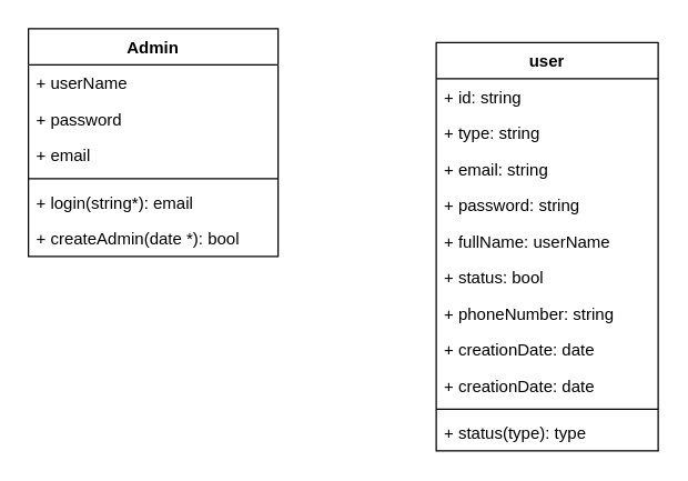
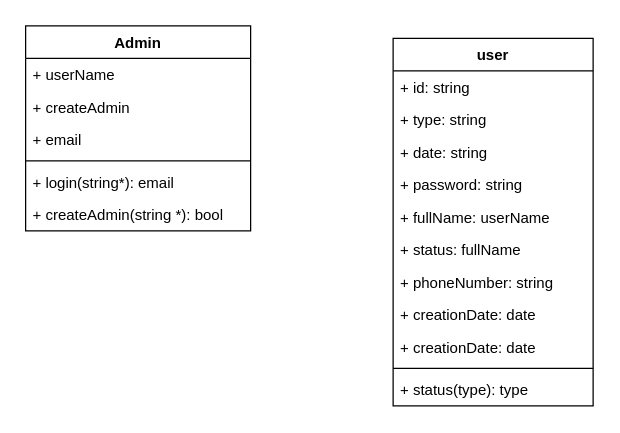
  <mxCell id="0" />
  <mxCell id="1" parent="0" />
  <mxCell id="2" value="Admin" style="swimlane;fontStyle=1;align=center;verticalAlign=top;childLayout=stackLayout;horizontal=1;startSize=26;horizontalStack=0;resizeParent=1;resizeParentMax=0;resizeLast=0;collapsible=1;marginBottom=0;" vertex="1" parent="1"><mxGeometry x="20" y="20" width="180" height="164" as="geometry" /></mxCell>
  <mxCell id="3" value="+ userName&#10;" style="text;strokeColor=none;fillColor=none;align=left;verticalAlign=top;spacingLeft=4;spacingRight=4;overflow=hidden;rotatable=0;points=[[0,0.5],[1,0.5]];portConstraint=eastwest;" vertex="1" parent="2"><mxGeometry y="26" width="180" height="26" as="geometry" /></mxCell>
- <mxCell id="4" value="+ password" style="text;strokeColor=none;fillColor=none;align=left;verticalAlign=top;spacingLeft=4;spacingRight=4;overflow=hidden;rotatable=0;points=[[0,0.5],[1,0.5]];portConstraint=eastwest;" vertex="1" parent="2"><mxGeometry y="52" width="180" height="26" as="geometry" /></mxCell>
+ <mxCell id="4" value="+ createAdmin" style="text;strokeColor=none;fillColor=none;align=left;verticalAlign=top;spacingLeft=4;spacingRight=4;overflow=hidden;rotatable=0;points=[[0,0.5],[1,0.5]];portConstraint=eastwest;" vertex="1" parent="2"><mxGeometry y="52" width="180" height="26" as="geometry" /></mxCell>
  <mxCell id="5" value="+ email" style="text;strokeColor=none;fillColor=none;align=left;verticalAlign=top;spacingLeft=4;spacingRight=4;overflow=hidden;rotatable=0;points=[[0,0.5],[1,0.5]];portConstraint=eastwest;" vertex="1" parent="2"><mxGeometry y="78" width="180" height="26" as="geometry" /></mxCell>
  <mxCell id="6" value="" style="line;strokeWidth=1;fillColor=none;align=left;verticalAlign=middle;spacingTop=-1;spacingLeft=3;spacingRight=3;rotatable=0;labelPosition=right;points=[];portConstraint=eastwest;" vertex="1" parent="2"><mxGeometry y="104" width="180" height="8" as="geometry" /></mxCell>
  <mxCell id="7" value="+ login(string*): email&#10;" style="text;strokeColor=none;fillColor=none;align=left;verticalAlign=top;spacingLeft=4;spacingRight=4;overflow=hidden;rotatable=0;points=[[0,0.5],[1,0.5]];portConstraint=eastwest;" vertex="1" parent="2"><mxGeometry y="112" width="180" height="26" as="geometry" /></mxCell>
- <mxCell id="8" value="+ createAdmin(date *): bool&#10;" style="text;strokeColor=none;fillColor=none;align=left;verticalAlign=top;spacingLeft=4;spacingRight=4;overflow=hidden;rotatable=0;points=[[0,0.5],[1,0.5]];portConstraint=eastwest;" vertex="1" parent="2"><mxGeometry y="138" width="180" height="26" as="geometry" /></mxCell>
+ <mxCell id="8" value="+ createAdmin(string *): bool&#10;" style="text;strokeColor=none;fillColor=none;align=left;verticalAlign=top;spacingLeft=4;spacingRight=4;overflow=hidden;rotatable=0;points=[[0,0.5],[1,0.5]];portConstraint=eastwest;" vertex="1" parent="2"><mxGeometry y="138" width="180" height="26" as="geometry" /></mxCell>
  <mxCell id="9" value="user" style="swimlane;fontStyle=1;align=center;verticalAlign=top;childLayout=stackLayout;horizontal=1;startSize=26;horizontalStack=0;resizeParent=1;resizeParentMax=0;resizeLast=0;collapsible=1;marginBottom=0;" vertex="1" parent="1"><mxGeometry x="314" y="30" width="160" height="294" as="geometry" /></mxCell>
  <mxCell id="10" value="+ id: string" style="text;strokeColor=none;fillColor=none;align=left;verticalAlign=top;spacingLeft=4;spacingRight=4;overflow=hidden;rotatable=0;points=[[0,0.5],[1,0.5]];portConstraint=eastwest;" vertex="1" parent="9"><mxGeometry y="26" width="160" height="26" as="geometry" /></mxCell>
  <mxCell id="11" value="+ type: string" style="text;strokeColor=none;fillColor=none;align=left;verticalAlign=top;spacingLeft=4;spacingRight=4;overflow=hidden;rotatable=0;points=[[0,0.5],[1,0.5]];portConstraint=eastwest;" vertex="1" parent="9"><mxGeometry y="52" width="160" height="26" as="geometry" /></mxCell>
- <mxCell id="12" value="+ email: string" style="text;strokeColor=none;fillColor=none;align=left;verticalAlign=top;spacingLeft=4;spacingRight=4;overflow=hidden;rotatable=0;points=[[0,0.5],[1,0.5]];portConstraint=eastwest;" vertex="1" parent="9"><mxGeometry y="78" width="160" height="26" as="geometry" /></mxCell>
+ <mxCell id="12" value="+ date: string" style="text;strokeColor=none;fillColor=none;align=left;verticalAlign=top;spacingLeft=4;spacingRight=4;overflow=hidden;rotatable=0;points=[[0,0.5],[1,0.5]];portConstraint=eastwest;" vertex="1" parent="9"><mxGeometry y="78" width="160" height="26" as="geometry" /></mxCell>
  <mxCell id="13" value="+ password: string" style="text;strokeColor=none;fillColor=none;align=left;verticalAlign=top;spacingLeft=4;spacingRight=4;overflow=hidden;rotatable=0;points=[[0,0.5],[1,0.5]];portConstraint=eastwest;" vertex="1" parent="9"><mxGeometry y="104" width="160" height="26" as="geometry" /></mxCell>
  <mxCell id="14" value="+ fullName: userName" style="text;strokeColor=none;fillColor=none;align=left;verticalAlign=top;spacingLeft=4;spacingRight=4;overflow=hidden;rotatable=0;points=[[0,0.5],[1,0.5]];portConstraint=eastwest;" vertex="1" parent="9"><mxGeometry y="130" width="160" height="26" as="geometry" /></mxCell>
- <mxCell id="15" value="+ status: bool" style="text;strokeColor=none;fillColor=none;align=left;verticalAlign=top;spacingLeft=4;spacingRight=4;overflow=hidden;rotatable=0;points=[[0,0.5],[1,0.5]];portConstraint=eastwest;" vertex="1" parent="9"><mxGeometry y="156" width="160" height="26" as="geometry" /></mxCell>
+ <mxCell id="15" value="+ status: fullName" style="text;strokeColor=none;fillColor=none;align=left;verticalAlign=top;spacingLeft=4;spacingRight=4;overflow=hidden;rotatable=0;points=[[0,0.5],[1,0.5]];portConstraint=eastwest;" vertex="1" parent="9"><mxGeometry y="156" width="160" height="26" as="geometry" /></mxCell>
  <mxCell id="16" value="+ phoneNumber: string" style="text;strokeColor=none;fillColor=none;align=left;verticalAlign=top;spacingLeft=4;spacingRight=4;overflow=hidden;rotatable=0;points=[[0,0.5],[1,0.5]];portConstraint=eastwest;" vertex="1" parent="9"><mxGeometry y="182" width="160" height="26" as="geometry" /></mxCell>
  <mxCell id="17" value="+ creationDate: date" style="text;strokeColor=none;fillColor=none;align=left;verticalAlign=top;spacingLeft=4;spacingRight=4;overflow=hidden;rotatable=0;points=[[0,0.5],[1,0.5]];portConstraint=eastwest;" vertex="1" parent="9"><mxGeometry y="208" width="160" height="26" as="geometry" /></mxCell>
  <mxCell id="18" value="+ creationDate: date" style="text;strokeColor=none;fillColor=none;align=left;verticalAlign=top;spacingLeft=4;spacingRight=4;overflow=hidden;rotatable=0;points=[[0,0.5],[1,0.5]];portConstraint=eastwest;" vertex="1" parent="9"><mxGeometry y="234" width="160" height="26" as="geometry" /></mxCell>
  <mxCell id="19" value="" style="line;strokeWidth=1;fillColor=none;align=left;verticalAlign=middle;spacingTop=-1;spacingLeft=3;spacingRight=3;rotatable=0;labelPosition=right;points=[];portConstraint=eastwest;" vertex="1" parent="9"><mxGeometry y="260" width="160" height="8" as="geometry" /></mxCell>
  <mxCell id="20" value="+ status(type): type" style="text;strokeColor=none;fillColor=none;align=left;verticalAlign=top;spacingLeft=4;spacingRight=4;overflow=hidden;rotatable=0;points=[[0,0.5],[1,0.5]];portConstraint=eastwest;" vertex="1" parent="9"><mxGeometry y="268" width="160" height="26" as="geometry" /></mxCell>
